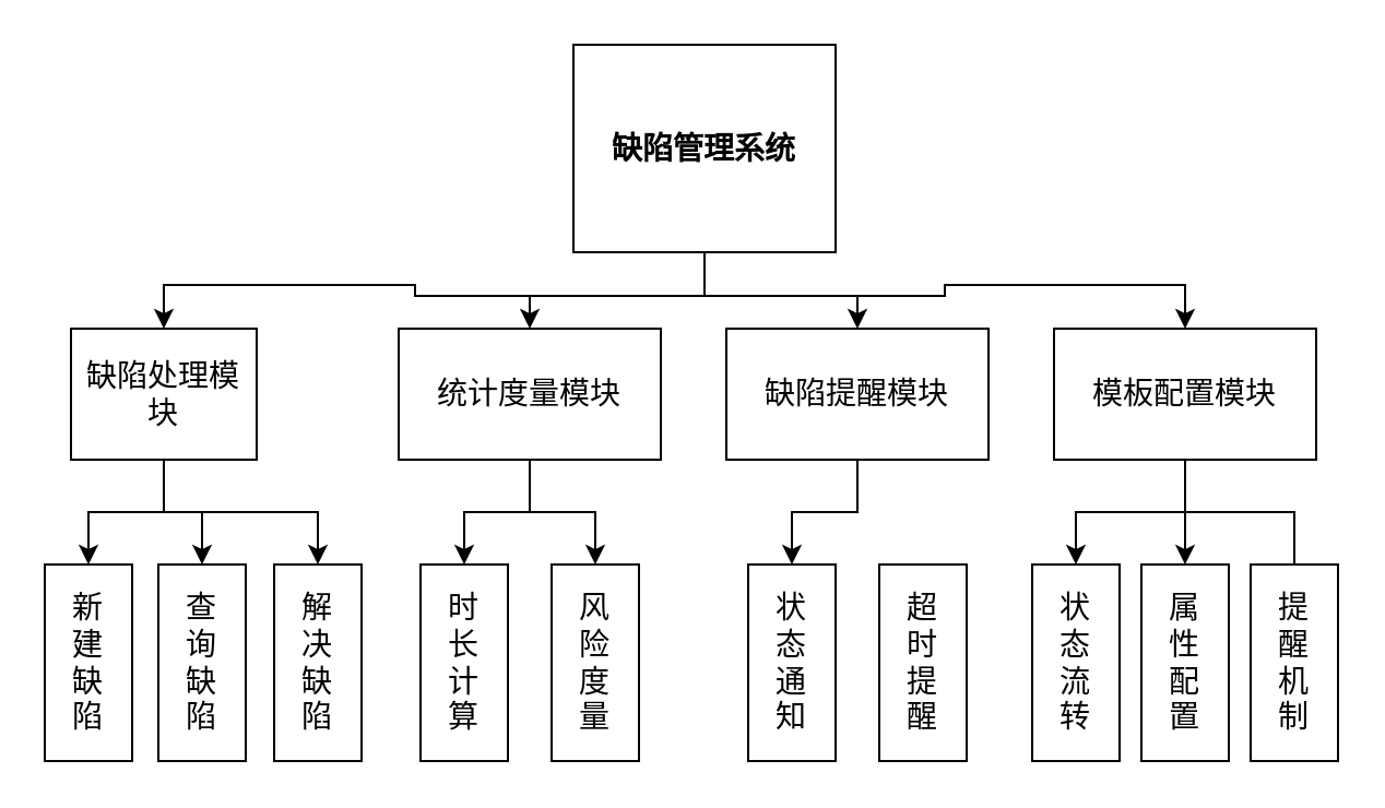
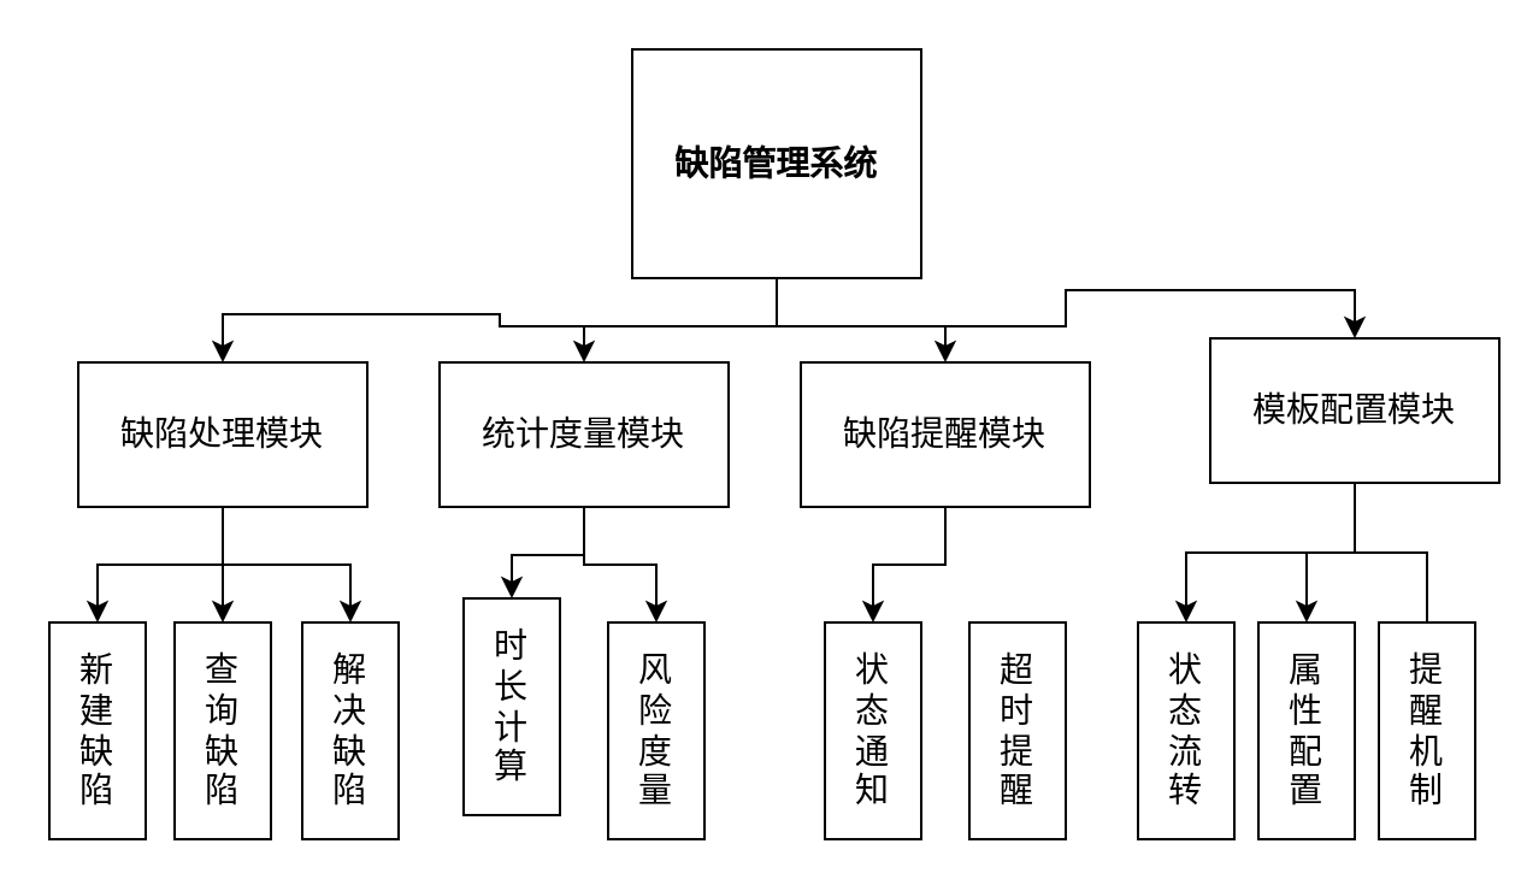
  <mxCell id="0" />
  <mxCell id="1" parent="0" />
  <mxCell id="2" value="" style="edgeStyle=orthogonalEdgeStyle;rounded=0;orthogonalLoop=1;jettySize=auto;html=1;fontSize=14;" edge="1" parent="1" source="4" target="22"><mxGeometry relative="1" as="geometry" /></mxCell>
  <mxCell id="3" style="edgeStyle=orthogonalEdgeStyle;rounded=0;orthogonalLoop=1;jettySize=auto;html=1;exitX=0.5;exitY=1;exitDx=0;exitDy=0;entryX=0.5;entryY=0;entryDx=0;entryDy=0;fontSize=14;" edge="1" parent="1" source="4" target="29"><mxGeometry relative="1" as="geometry" /></mxCell>
  <mxCell id="4" value="&lt;font style=&quot;font-size: 14px;&quot;&gt;统计度量模块&lt;/font&gt;" style="rounded=0;whiteSpace=wrap;html=1;" vertex="1" parent="1"><mxGeometry x="182" y="150" width="120" height="60" as="geometry" /></mxCell>
  <mxCell id="5" style="edgeStyle=orthogonalEdgeStyle;rounded=0;orthogonalLoop=1;jettySize=auto;html=1;exitX=0.5;exitY=1;exitDx=0;exitDy=0;fontSize=14;" edge="1" parent="1" source="8" target="21"><mxGeometry relative="1" as="geometry" /></mxCell>
  <mxCell id="6" style="edgeStyle=orthogonalEdgeStyle;rounded=0;orthogonalLoop=1;jettySize=auto;html=1;exitX=0.5;exitY=1;exitDx=0;exitDy=0;entryX=0.5;entryY=0;entryDx=0;entryDy=0;fontSize=14;" edge="1" parent="1" source="8" target="20"><mxGeometry relative="1" as="geometry" /></mxCell>
  <mxCell id="7" style="edgeStyle=orthogonalEdgeStyle;rounded=0;orthogonalLoop=1;jettySize=auto;html=1;exitX=0.5;exitY=1;exitDx=0;exitDy=0;entryX=0.5;entryY=0;entryDx=0;entryDy=0;fontSize=14;" edge="1" parent="1" source="8" target="23"><mxGeometry relative="1" as="geometry" /></mxCell>
- <mxCell id="8" value="&lt;font style=&quot;font-size: 14px;&quot;&gt;缺陷处理模块&lt;/font&gt;" style="rounded=0;whiteSpace=wrap;html=1;" vertex="1" parent="1"><mxGeometry x="32" y="150" width="85" height="60" as="geometry" /></mxCell>
+ <mxCell id="8" value="&lt;font style=&quot;font-size: 14px;&quot;&gt;缺陷处理模块&lt;/font&gt;" style="rounded=0;whiteSpace=wrap;html=1;" vertex="1" parent="1"><mxGeometry x="32" y="150" width="120" height="60" as="geometry" /></mxCell>
  <mxCell id="9" style="edgeStyle=orthogonalEdgeStyle;rounded=0;orthogonalLoop=1;jettySize=auto;html=1;exitX=0.5;exitY=1;exitDx=0;exitDy=0;entryX=0.5;entryY=0;entryDx=0;entryDy=0;fontSize=14;" edge="1" parent="1" source="10" target="24"><mxGeometry relative="1" as="geometry" /></mxCell>
  <mxCell id="10" value="&lt;font style=&quot;font-size: 14px;&quot;&gt;缺陷提醒模块&lt;/font&gt;" style="rounded=0;whiteSpace=wrap;html=1;" vertex="1" parent="1"><mxGeometry x="332" y="150" width="120" height="60" as="geometry" /></mxCell>
  <mxCell id="11" style="edgeStyle=orthogonalEdgeStyle;rounded=0;orthogonalLoop=1;jettySize=auto;html=1;exitX=0.5;exitY=1;exitDx=0;exitDy=0;entryX=0.5;entryY=0;entryDx=0;entryDy=0;fontSize=14;" edge="1" parent="1" source="14" target="26"><mxGeometry relative="1" as="geometry" /></mxCell>
  <mxCell id="12" style="edgeStyle=orthogonalEdgeStyle;rounded=0;orthogonalLoop=1;jettySize=auto;html=1;exitX=0.5;exitY=1;exitDx=0;exitDy=0;fontSize=14;" edge="1" parent="1" source="14" target="27"><mxGeometry relative="1" as="geometry" /></mxCell>
  <mxCell id="13" style="edgeStyle=orthogonalEdgeStyle;rounded=0;orthogonalLoop=1;jettySize=auto;html=1;exitX=0.5;exitY=1;exitDx=0;exitDy=0;entryX=0.5;entryY=0;entryDx=0;entryDy=0;fontSize=14;endArrow=none;" edge="1" parent="1" source="14" target="28"><mxGeometry relative="1" as="geometry" /></mxCell>
- <mxCell id="14" value="&lt;font style=&quot;font-size: 14px;&quot;&gt;模板配置模块&lt;/font&gt;" style="rounded=0;whiteSpace=wrap;html=1;" vertex="1" parent="1"><mxGeometry x="482" y="150" width="120" height="60" as="geometry" /></mxCell>
+ <mxCell id="14" value="&lt;font style=&quot;font-size: 14px;&quot;&gt;模板配置模块&lt;/font&gt;" style="rounded=0;whiteSpace=wrap;html=1;" vertex="1" parent="1"><mxGeometry x="502" y="140" width="120" height="60" as="geometry" /></mxCell>
  <mxCell id="15" style="edgeStyle=orthogonalEdgeStyle;rounded=0;orthogonalLoop=1;jettySize=auto;html=1;exitX=0.5;exitY=1;exitDx=0;exitDy=0;entryX=0.5;entryY=0;entryDx=0;entryDy=0;" edge="1" parent="1" source="19" target="8"><mxGeometry relative="1" as="geometry" /></mxCell>
  <mxCell id="16" style="edgeStyle=orthogonalEdgeStyle;rounded=0;orthogonalLoop=1;jettySize=auto;html=1;exitX=0.5;exitY=1;exitDx=0;exitDy=0;" edge="1" parent="1" source="19" target="4"><mxGeometry relative="1" as="geometry" /></mxCell>
  <mxCell id="17" style="edgeStyle=orthogonalEdgeStyle;rounded=0;orthogonalLoop=1;jettySize=auto;html=1;exitX=0.5;exitY=1;exitDx=0;exitDy=0;entryX=0.5;entryY=0;entryDx=0;entryDy=0;" edge="1" parent="1" source="19" target="10"><mxGeometry relative="1" as="geometry" /></mxCell>
  <mxCell id="18" style="edgeStyle=orthogonalEdgeStyle;rounded=0;orthogonalLoop=1;jettySize=auto;html=1;exitX=0.5;exitY=1;exitDx=0;exitDy=0;" edge="1" parent="1" source="19" target="14"><mxGeometry relative="1" as="geometry" /></mxCell>
  <mxCell id="19" value="&lt;font style=&quot;font-size: 14px;&quot;&gt;&lt;b&gt;缺陷管理系统&lt;/b&gt;&lt;/font&gt;" style="rounded=0;whiteSpace=wrap;html=1;" vertex="1" parent="1"><mxGeometry x="262" y="20" width="120" height="95" as="geometry" /></mxCell>
  <mxCell id="20" value="新建缺陷" style="rounded=0;whiteSpace=wrap;html=1;fontSize=14;horizontal=1;spacingLeft=10;spacingRight=10;" vertex="1" parent="1"><mxGeometry x="20" y="258" width="40" height="90" as="geometry" /></mxCell>
  <mxCell id="21" value="查询缺陷" style="rounded=0;whiteSpace=wrap;html=1;fontSize=14;horizontal=1;spacingLeft=10;spacingRight=10;" vertex="1" parent="1"><mxGeometry x="72" y="258" width="40" height="90" as="geometry" /></mxCell>
- <mxCell id="22" value="时长计算" style="rounded=0;whiteSpace=wrap;html=1;fontSize=14;horizontal=1;spacingLeft=10;spacingRight=10;" vertex="1" parent="1"><mxGeometry x="192" y="258" width="40" height="90" as="geometry" /></mxCell>
+ <mxCell id="22" value="时长计算" style="rounded=0;whiteSpace=wrap;html=1;fontSize=14;horizontal=1;spacingLeft=10;spacingRight=10;" vertex="1" parent="1"><mxGeometry x="192" y="248" width="40" height="90" as="geometry" /></mxCell>
  <mxCell id="23" value="解决缺陷" style="rounded=0;whiteSpace=wrap;html=1;fontSize=14;horizontal=1;spacingLeft=10;spacingRight=10;" vertex="1" parent="1"><mxGeometry x="125" y="258" width="40" height="90" as="geometry" /></mxCell>
  <mxCell id="24" value="状态通知" style="rounded=0;whiteSpace=wrap;html=1;fontSize=14;horizontal=1;spacingLeft=10;spacingRight=10;" vertex="1" parent="1"><mxGeometry x="342" y="258" width="40" height="90" as="geometry" /></mxCell>
  <mxCell id="25" value="超时提醒" style="rounded=0;whiteSpace=wrap;html=1;fontSize=14;horizontal=1;spacingLeft=10;spacingRight=10;" vertex="1" parent="1"><mxGeometry x="402" y="258" width="40" height="90" as="geometry" /></mxCell>
  <mxCell id="26" value="状态流转" style="rounded=0;whiteSpace=wrap;html=1;fontSize=14;horizontal=1;spacingLeft=10;spacingRight=10;" vertex="1" parent="1"><mxGeometry x="472" y="258" width="40" height="90" as="geometry" /></mxCell>
  <mxCell id="27" value="属性配置" style="rounded=0;whiteSpace=wrap;html=1;fontSize=14;horizontal=1;spacingLeft=10;spacingRight=10;" vertex="1" parent="1"><mxGeometry x="522" y="258" width="40" height="90" as="geometry" /></mxCell>
  <mxCell id="28" value="提醒机制" style="rounded=0;whiteSpace=wrap;html=1;fontSize=14;horizontal=1;spacingLeft=10;spacingRight=10;" vertex="1" parent="1"><mxGeometry x="572" y="258" width="40" height="90" as="geometry" /></mxCell>
  <mxCell id="29" value="风险度量" style="rounded=0;whiteSpace=wrap;html=1;fontSize=14;horizontal=1;spacingLeft=10;spacingRight=10;" vertex="1" parent="1"><mxGeometry x="252" y="258" width="40" height="90" as="geometry" /></mxCell>
